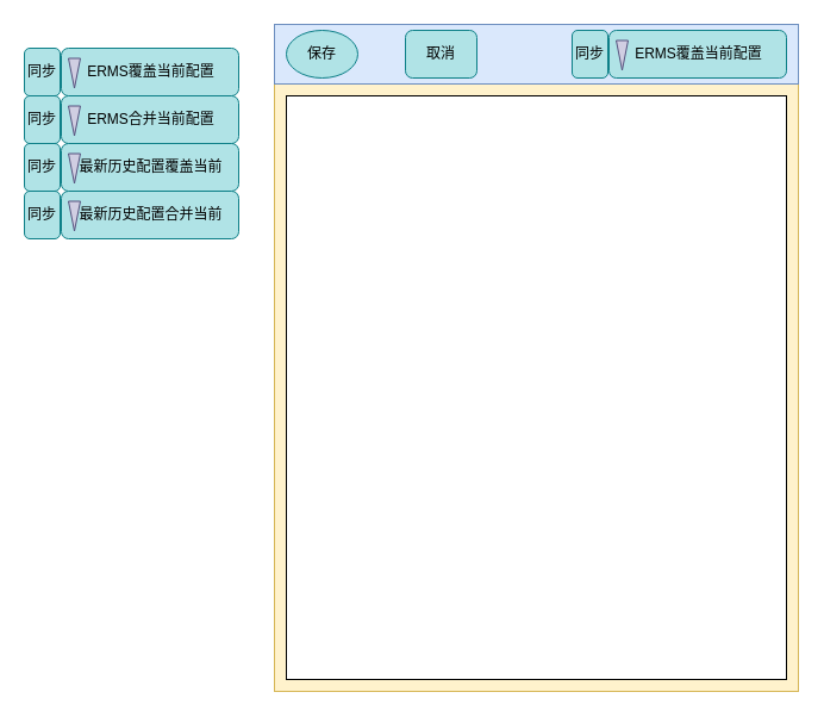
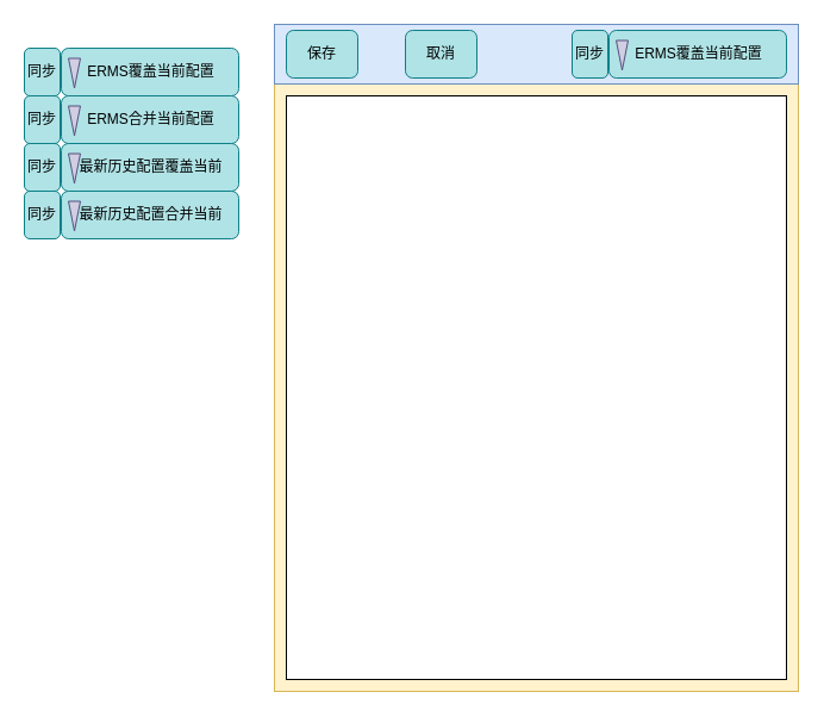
  <mxCell id="0" />
  <mxCell id="1" parent="0" />
  <mxCell id="2" value="" style="rounded=0;whiteSpace=wrap;html=1;fillColor=#fff2cc;strokeColor=#d6b656;" vertex="1" parent="1"><mxGeometry x="230" y="20" width="440" height="560" as="geometry" /></mxCell>
  <mxCell id="3" value="" style="rounded=0;whiteSpace=wrap;html=1;fillColor=#dae8fc;strokeColor=#6c8ebf;" vertex="1" parent="1"><mxGeometry x="230" y="20" width="440" height="50" as="geometry" /></mxCell>
  <mxCell id="4" value="" style="rounded=0;whiteSpace=wrap;html=1;" vertex="1" parent="1"><mxGeometry x="240" y="80" width="420" height="490" as="geometry" /></mxCell>
  <mxCell id="5" value="同步" style="rounded=1;whiteSpace=wrap;html=1;fillColor=#b0e3e6;strokeColor=#0e8088;" vertex="1" parent="1"><mxGeometry x="480" y="25" width="30" height="40" as="geometry" /></mxCell>
  <mxCell id="6" value="" style="rounded=1;whiteSpace=wrap;html=1;fillColor=#b0e3e6;strokeColor=#0e8088;" vertex="1" parent="1"><mxGeometry x="511" y="25" width="149" height="40" as="geometry" /></mxCell>
- <mxCell id="7" value="保存" style="ellipse;whiteSpace=wrap;html=1;fillColor=#b0e3e6;strokeColor=#0e8088;" vertex="1" parent="1"><mxGeometry x="240" y="25" width="60" height="40" as="geometry" /></mxCell>
+ <mxCell id="7" value="保存" style="rounded=1;whiteSpace=wrap;html=1;fillColor=#b0e3e6;strokeColor=#0e8088;" vertex="1" parent="1"><mxGeometry x="240" y="25" width="60" height="40" as="geometry" /></mxCell>
  <mxCell id="8" value="取消" style="rounded=1;whiteSpace=wrap;html=1;fillColor=#b0e3e6;strokeColor=#0e8088;" vertex="1" parent="1"><mxGeometry x="340" y="25" width="60" height="40" as="geometry" /></mxCell>
  <mxCell id="9" value="" style="triangle;whiteSpace=wrap;html=1;direction=south;fillColor=#d0cee2;strokeColor=#56517e;" vertex="1" parent="1"><mxGeometry x="517" y="33.5" width="10" height="25" as="geometry" /></mxCell>
  <mxCell id="10" value="ERMS覆盖当前配置" style="text;html=1;align=center;verticalAlign=middle;resizable=0;points=[];autosize=1;strokeColor=none;fillColor=none;" vertex="1" parent="1"><mxGeometry x="520.5" y="30" width="130" height="30" as="geometry" /></mxCell>
  <mxCell id="11" value="同步" style="rounded=1;whiteSpace=wrap;html=1;fillColor=#b0e3e6;strokeColor=#0e8088;" vertex="1" parent="1"><mxGeometry x="20" y="40" width="30" height="40" as="geometry" /></mxCell>
  <mxCell id="12" value="" style="rounded=1;whiteSpace=wrap;html=1;fillColor=#b0e3e6;strokeColor=#0e8088;" vertex="1" parent="1"><mxGeometry x="51" y="40" width="149" height="40" as="geometry" /></mxCell>
  <mxCell id="13" value="" style="triangle;whiteSpace=wrap;html=1;direction=south;fillColor=#d0cee2;strokeColor=#56517e;" vertex="1" parent="1"><mxGeometry x="57" y="48.5" width="10" height="25" as="geometry" /></mxCell>
  <mxCell id="14" value="ERMS覆盖当前配置" style="text;html=1;align=center;verticalAlign=middle;resizable=0;points=[];autosize=1;strokeColor=none;fillColor=none;" vertex="1" parent="1"><mxGeometry x="60.5" y="45" width="130" height="30" as="geometry" /></mxCell>
  <mxCell id="15" value="同步" style="rounded=1;whiteSpace=wrap;html=1;fillColor=#b0e3e6;strokeColor=#0e8088;" vertex="1" parent="1"><mxGeometry x="20" y="80" width="30" height="40" as="geometry" /></mxCell>
  <mxCell id="16" value="" style="rounded=1;whiteSpace=wrap;html=1;fillColor=#b0e3e6;strokeColor=#0e8088;" vertex="1" parent="1"><mxGeometry x="51" y="80" width="149" height="40" as="geometry" /></mxCell>
  <mxCell id="17" value="" style="triangle;whiteSpace=wrap;html=1;direction=south;fillColor=#d0cee2;strokeColor=#56517e;" vertex="1" parent="1"><mxGeometry x="57" y="88.5" width="10" height="25" as="geometry" /></mxCell>
  <mxCell id="18" value="ERMS合并当前配置" style="text;html=1;align=center;verticalAlign=middle;resizable=0;points=[];autosize=1;strokeColor=none;fillColor=none;" vertex="1" parent="1"><mxGeometry x="60.5" y="85" width="130" height="30" as="geometry" /></mxCell>
  <mxCell id="19" value="同步" style="rounded=1;whiteSpace=wrap;html=1;fillColor=#b0e3e6;strokeColor=#0e8088;" vertex="1" parent="1"><mxGeometry x="20" y="120" width="30" height="40" as="geometry" /></mxCell>
  <mxCell id="20" value="" style="rounded=1;whiteSpace=wrap;html=1;fillColor=#b0e3e6;strokeColor=#0e8088;" vertex="1" parent="1"><mxGeometry x="51" y="120" width="149" height="40" as="geometry" /></mxCell>
  <mxCell id="21" value="" style="triangle;whiteSpace=wrap;html=1;direction=south;fillColor=#d0cee2;strokeColor=#56517e;" vertex="1" parent="1"><mxGeometry x="57" y="128.5" width="10" height="25" as="geometry" /></mxCell>
  <mxCell id="22" value="最新历史配置覆盖当前" style="text;html=1;align=center;verticalAlign=middle;resizable=0;points=[];autosize=1;strokeColor=none;fillColor=none;" vertex="1" parent="1"><mxGeometry x="55.5" y="125" width="140" height="30" as="geometry" /></mxCell>
  <mxCell id="23" value="同步" style="rounded=1;whiteSpace=wrap;html=1;fillColor=#b0e3e6;strokeColor=#0e8088;" vertex="1" parent="1"><mxGeometry x="20" y="160" width="30" height="40" as="geometry" /></mxCell>
  <mxCell id="24" value="" style="rounded=1;whiteSpace=wrap;html=1;fillColor=#b0e3e6;strokeColor=#0e8088;" vertex="1" parent="1"><mxGeometry x="51" y="160" width="149" height="40" as="geometry" /></mxCell>
  <mxCell id="25" value="" style="triangle;whiteSpace=wrap;html=1;direction=south;fillColor=#d0cee2;strokeColor=#56517e;" vertex="1" parent="1"><mxGeometry x="57" y="168.5" width="10" height="25" as="geometry" /></mxCell>
  <mxCell id="26" value="最新历史配置合并当前" style="text;html=1;align=center;verticalAlign=middle;resizable=0;points=[];autosize=1;strokeColor=none;fillColor=none;" vertex="1" parent="1"><mxGeometry x="55.5" y="165" width="140" height="30" as="geometry" /></mxCell>
